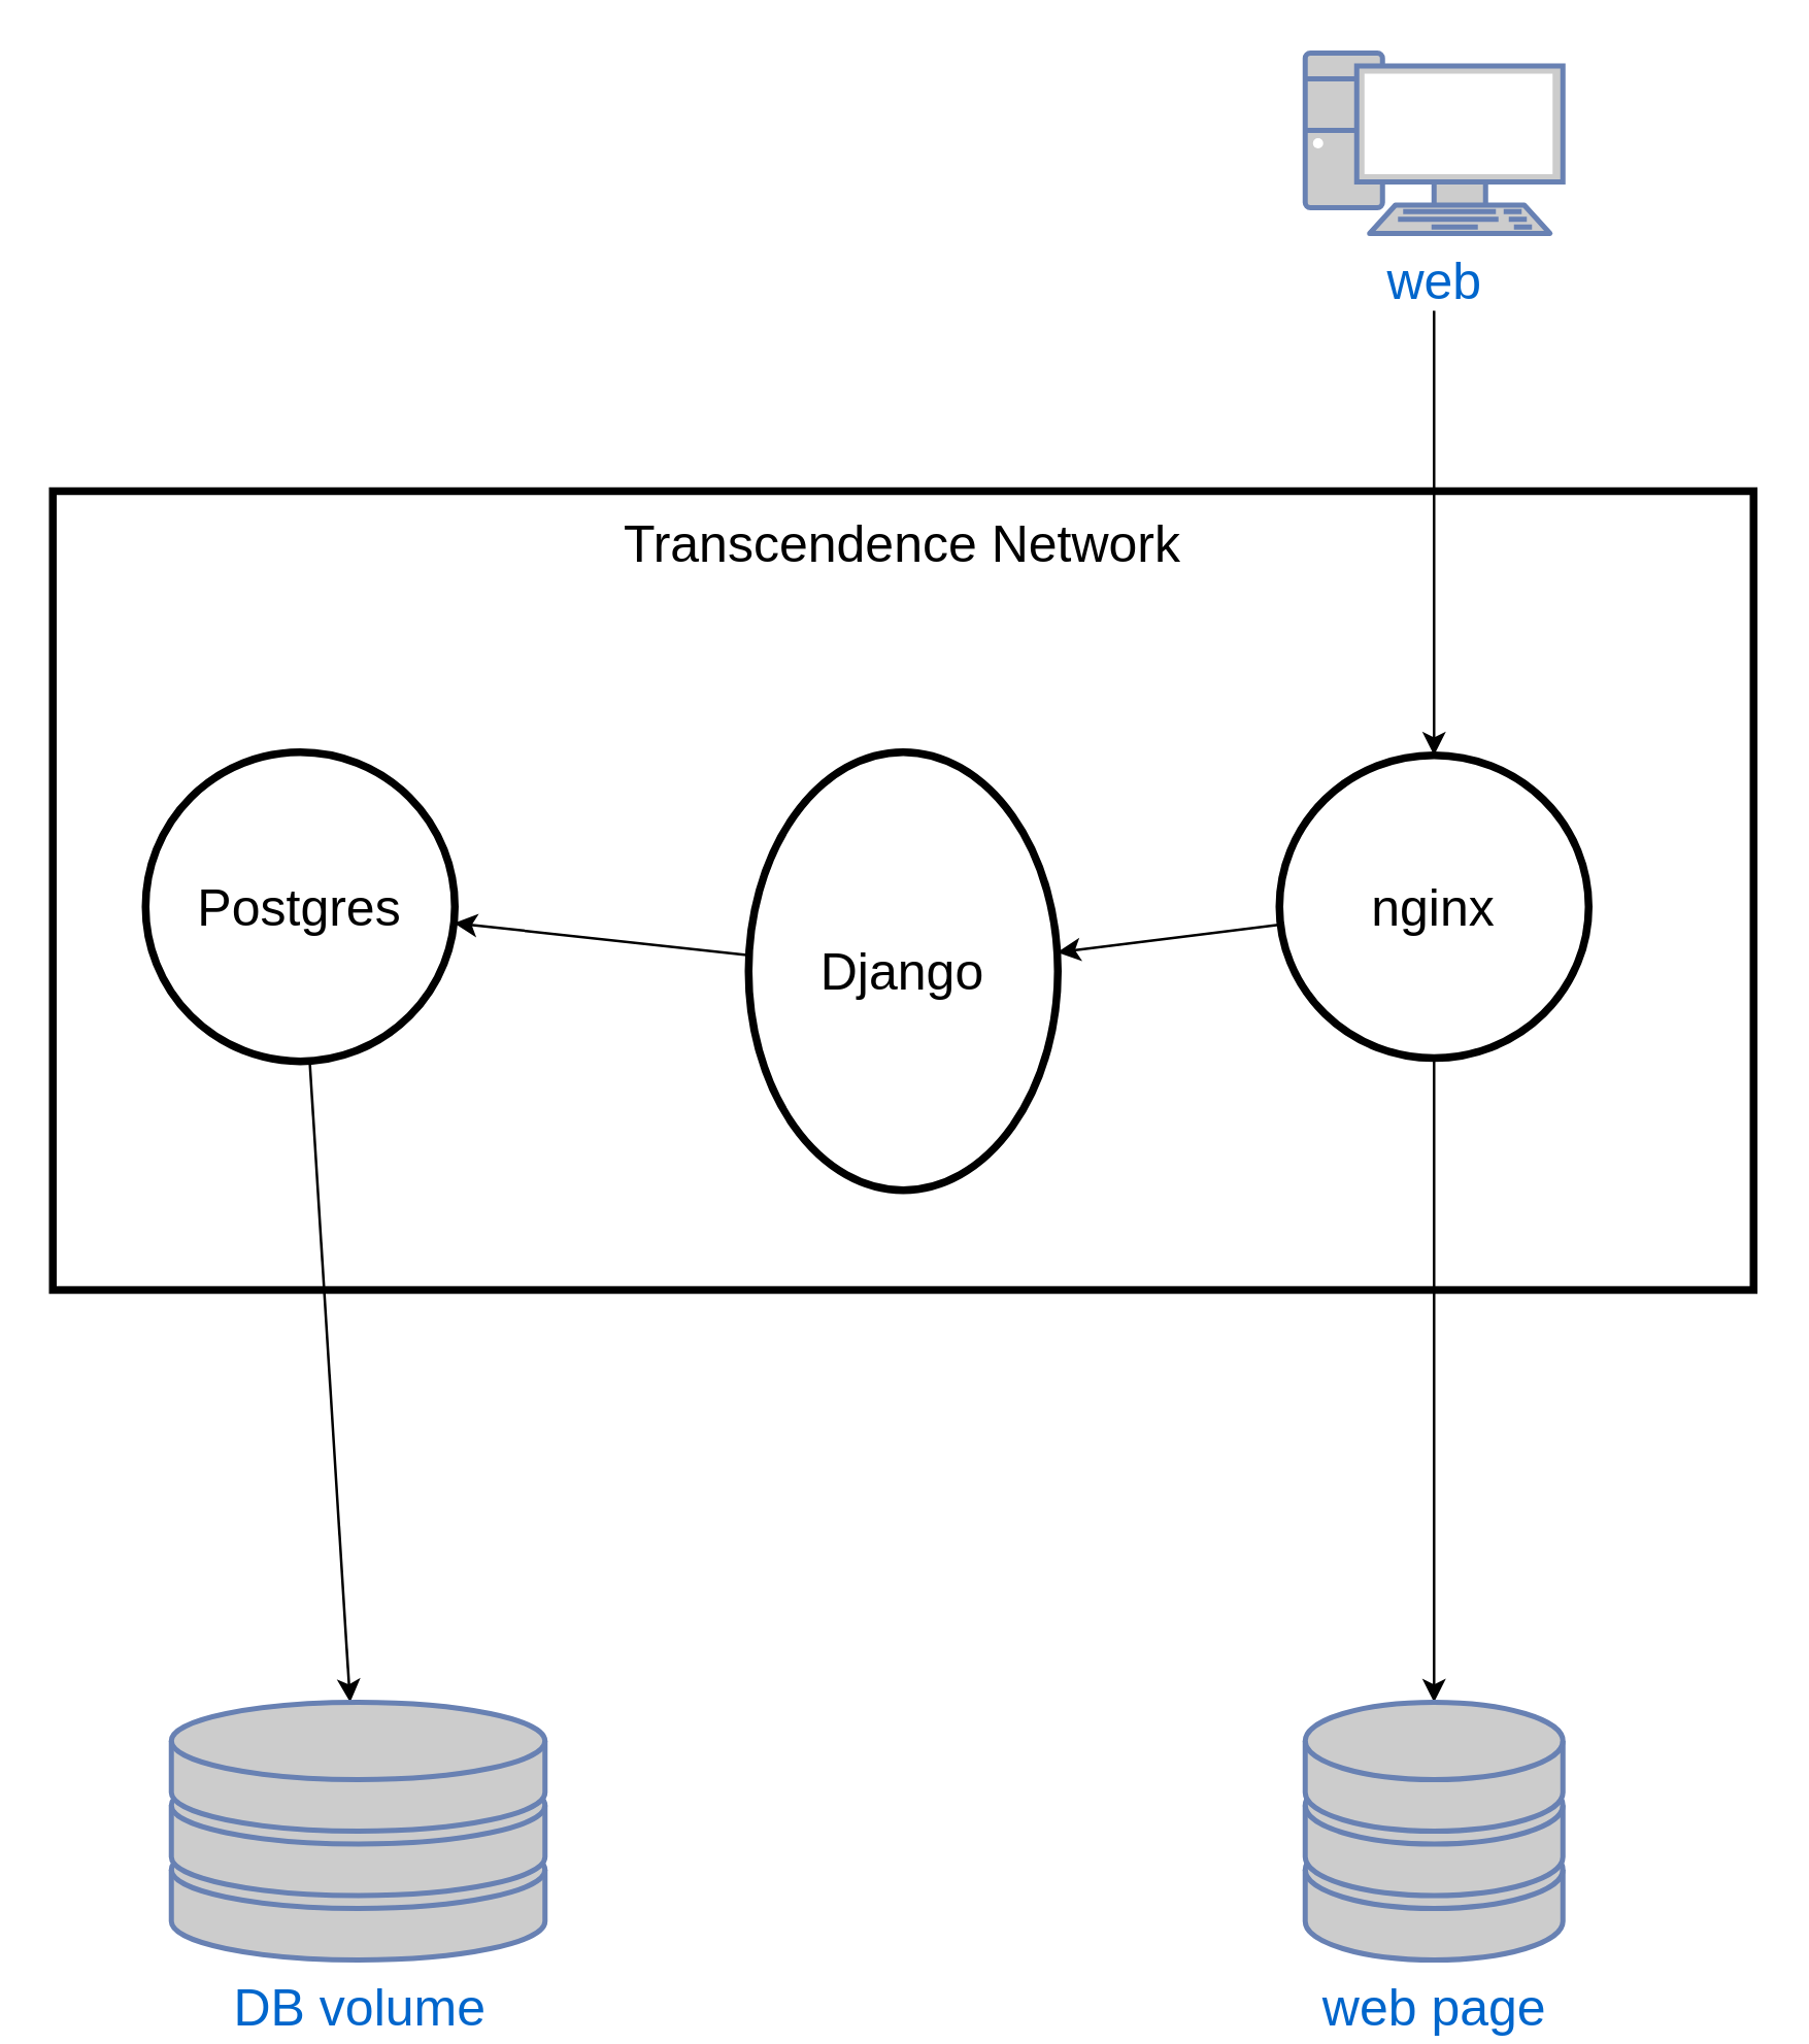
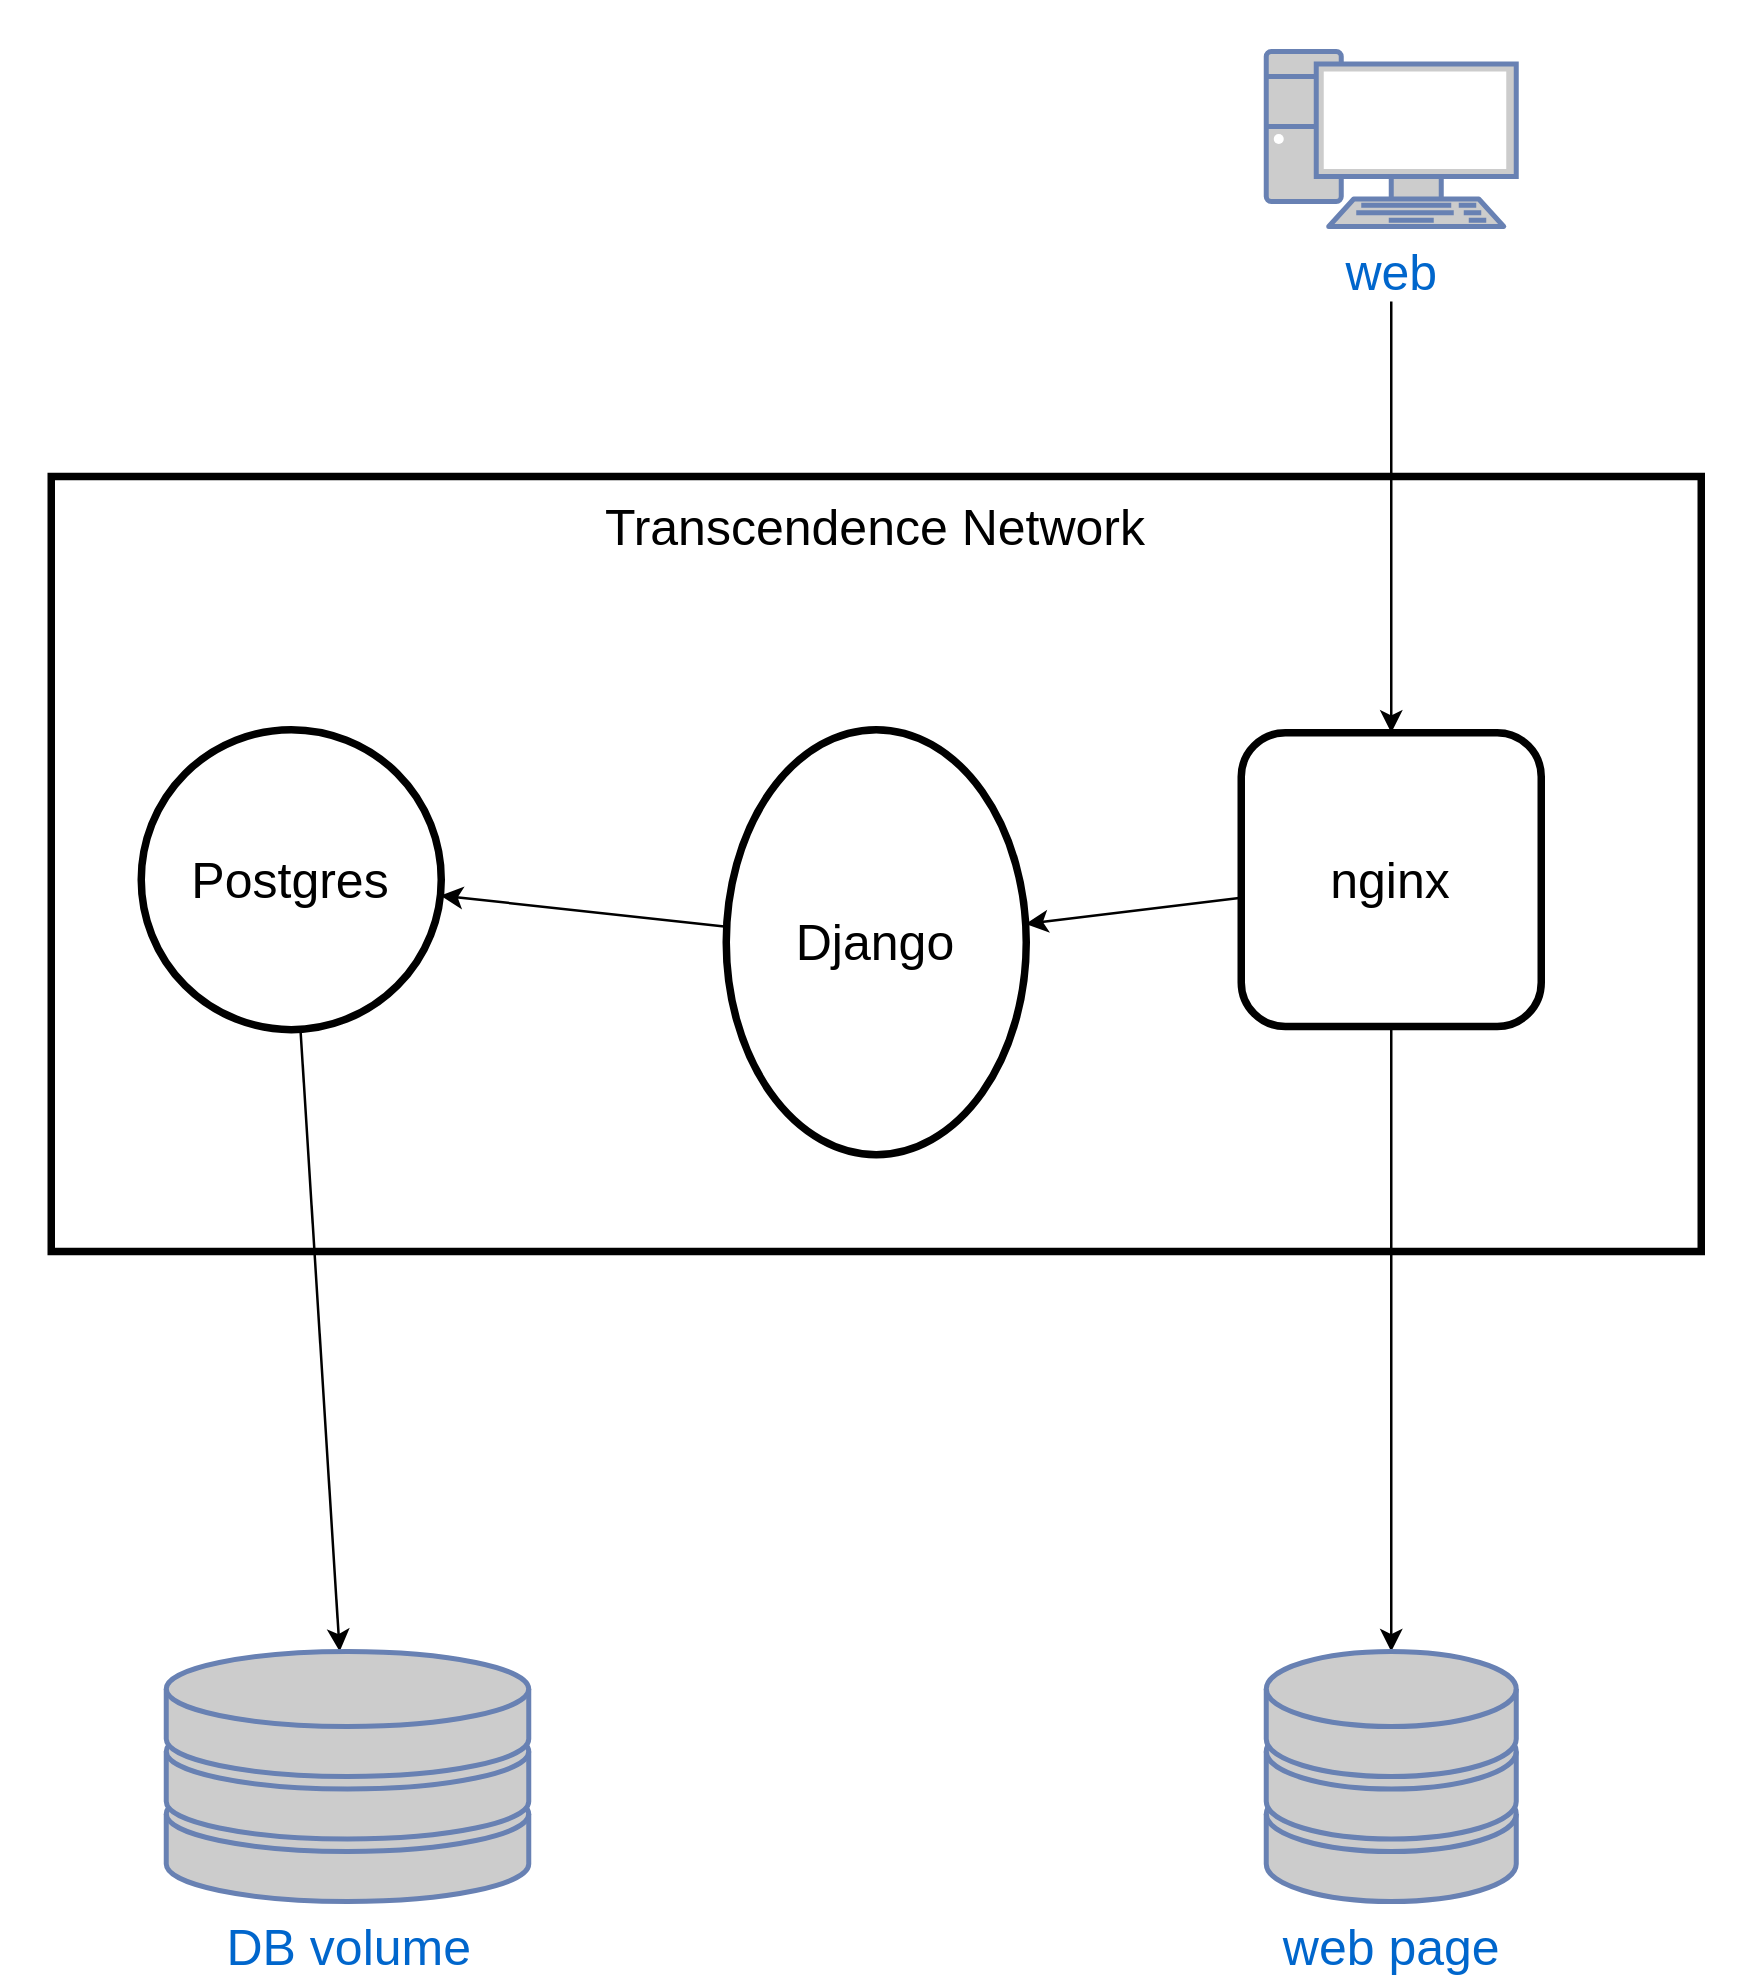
  <mxCell id="0" />
  <mxCell id="1" parent="0" />
  <mxCell id="2" value="Transcendence Network" style="whiteSpace=wrap;html=1;labelPosition=center;verticalLabelPosition=top;align=center;verticalAlign=bottom;fontSize=20;strokeWidth=3;perimeterSpacing=0;fillColor=none;horizontal=1;spacingTop=0;spacingBottom=-35;" vertex="1" parent="1"><mxGeometry x="20" y="190" width="660" height="310" as="geometry" /></mxCell>
  <mxCell id="3" style="edgeStyle=none;html=1;fontSize=20;" edge="1" parent="1" source="4" target="11"><mxGeometry relative="1" as="geometry" /></mxCell>
  <mxCell id="4" value="Postgres" style="ellipse;whiteSpace=wrap;html=1;strokeWidth=3;fontSize=20;fillColor=none;" vertex="1" parent="1"><mxGeometry x="56" y="291.25" width="120" height="120" as="geometry" /></mxCell>
  <mxCell id="5" style="edgeStyle=none;html=1;fontSize=20;" edge="1" parent="1" source="6" target="4"><mxGeometry relative="1" as="geometry" /></mxCell>
  <mxCell id="6" value="Django" style="ellipse;whiteSpace=wrap;html=1;strokeWidth=3;fontSize=20;fillColor=none;" vertex="1" parent="1"><mxGeometry x="290" y="291.25" width="120" height="170" as="geometry" /></mxCell>
  <mxCell id="7" style="edgeStyle=none;html=1;fontSize=20;" edge="1" parent="1" source="9" target="6"><mxGeometry relative="1" as="geometry" /></mxCell>
  <mxCell id="8" style="edgeStyle=none;html=1;entryX=0.5;entryY=0;entryDx=0;entryDy=0;entryPerimeter=0;fontSize=20;" edge="1" parent="1" source="9" target="12"><mxGeometry relative="1" as="geometry" /></mxCell>
- <mxCell id="9" value="nginx" style="ellipse;whiteSpace=wrap;html=1;strokeWidth=3;fontSize=20;fillColor=none;" vertex="1" parent="1"><mxGeometry x="496" y="292.5" width="120" height="117.5" as="geometry" /></mxCell>
+ <mxCell id="9" value="nginx" style="whiteSpace=wrap;html=1;strokeWidth=3;fontSize=20;fillColor=none;rounded=1;" vertex="1" parent="1"><mxGeometry x="496" y="292.5" width="120" height="117.5" as="geometry" /></mxCell>
  <mxCell id="10" style="edgeStyle=none;html=1;entryX=0.5;entryY=0;entryDx=0;entryDy=0;fontSize=20;" edge="1" parent="1" target="9"><mxGeometry relative="1" as="geometry"><mxPoint x="556" y="120" as="sourcePoint" /></mxGeometry></mxCell>
  <mxCell id="11" value="DB volume" style="fontColor=#0066CC;verticalAlign=top;verticalLabelPosition=bottom;labelPosition=center;align=center;html=1;outlineConnect=0;fillColor=#CCCCCC;strokeColor=#6881B3;gradientColor=none;gradientDirection=north;strokeWidth=2;shape=mxgraph.networks.storage;fontSize=20;" vertex="1" parent="1"><mxGeometry x="66" y="660" width="145" height="100" as="geometry" /></mxCell>
  <mxCell id="12" value="web page&lt;br&gt;" style="fontColor=#0066CC;verticalAlign=top;verticalLabelPosition=bottom;labelPosition=center;align=center;html=1;outlineConnect=0;fillColor=#CCCCCC;strokeColor=#6881B3;gradientColor=none;gradientDirection=north;strokeWidth=2;shape=mxgraph.networks.storage;fontSize=20;" vertex="1" parent="1"><mxGeometry x="506" y="660" width="100" height="100" as="geometry" /></mxCell>
  <mxCell id="13" value="web&lt;br&gt;" style="fontColor=#0066CC;verticalAlign=top;verticalLabelPosition=bottom;labelPosition=center;align=center;html=1;outlineConnect=0;fillColor=#CCCCCC;strokeColor=#6881B3;gradientColor=none;gradientDirection=north;strokeWidth=2;shape=mxgraph.networks.pc;fontSize=20;" vertex="1" parent="1"><mxGeometry x="506" y="20" width="100" height="70" as="geometry" /></mxCell>
